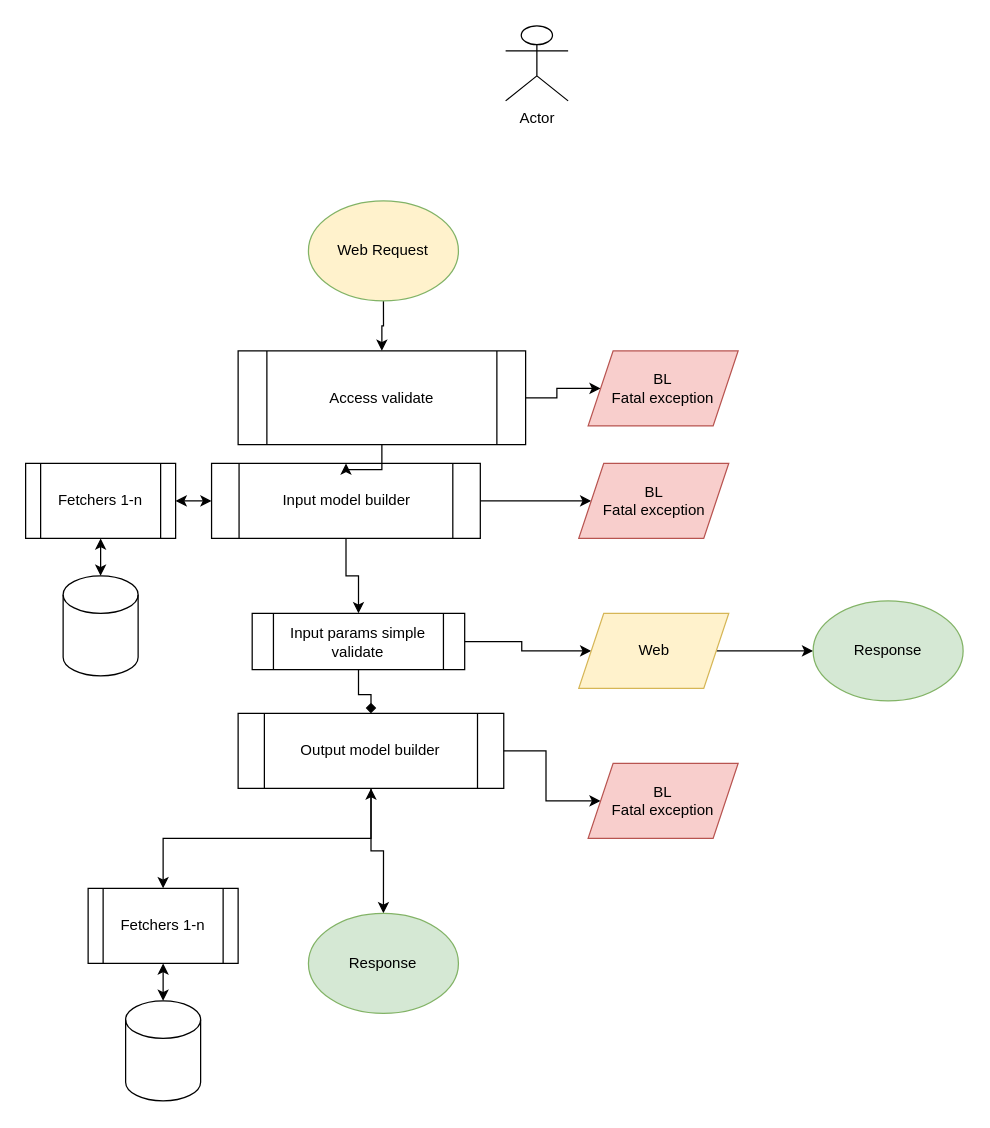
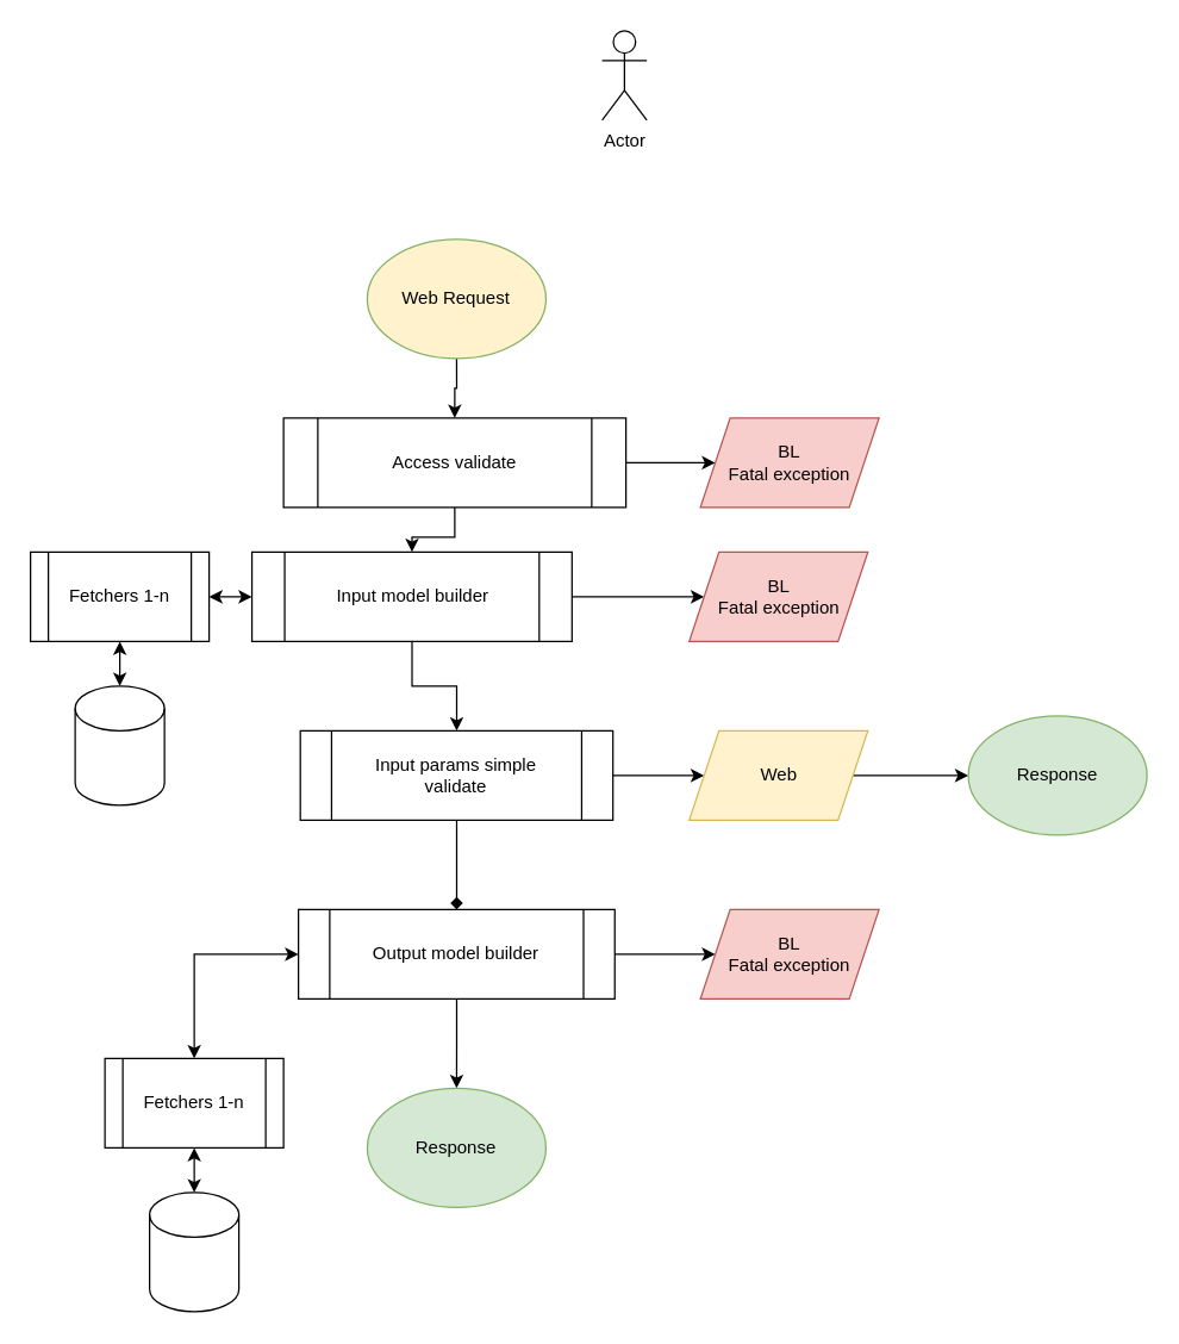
  <mxCell id="0" />
  <mxCell id="1" parent="0" />
  <mxCell id="2" value="" style="edgeStyle=orthogonalEdgeStyle;rounded=0;orthogonalLoop=1;jettySize=auto;html=1;" edge="1" parent="1" source="3" target="15"><mxGeometry relative="1" as="geometry" /></mxCell>
  <mxCell id="3" value="Web Request" style="ellipse;whiteSpace=wrap;html=1;fillColor=#fff2cc;strokeColor=#82b366;" vertex="1" parent="1"><mxGeometry x="246.25" y="160" width="120" height="80" as="geometry" /></mxCell>
  <mxCell id="4" value="" style="shape=cylinder3;whiteSpace=wrap;html=1;boundedLbl=1;backgroundOutline=1;size=15;" vertex="1" parent="1"><mxGeometry x="50" y="460" width="60" height="80" as="geometry" /></mxCell>
  <mxCell id="5" value="" style="edgeStyle=orthogonalEdgeStyle;rounded=0;orthogonalLoop=1;jettySize=auto;html=1;" edge="1" parent="1" source="7" target="18"><mxGeometry relative="1" as="geometry" /></mxCell>
  <mxCell id="6" value="" style="edgeStyle=orthogonalEdgeStyle;rounded=0;orthogonalLoop=1;jettySize=auto;html=1;startArrow=none;startFill=0;endArrow=diamond;" edge="1" parent="1" source="7" target="24"><mxGeometry relative="1" as="geometry" /></mxCell>
- <mxCell id="7" value="Input params simple &lt;br&gt;validate" style="shape=process;whiteSpace=wrap;html=1;backgroundOutline=1;" vertex="1" parent="1"><mxGeometry x="201.25" y="490" width="170" height="45" as="geometry" /></mxCell>
+ <mxCell id="7" value="Input params simple &lt;br&gt;validate" style="shape=process;whiteSpace=wrap;html=1;backgroundOutline=1;" vertex="1" parent="1"><mxGeometry x="201.25" y="490" width="210" height="60" as="geometry" /></mxCell>
  <mxCell id="8" value="" style="edgeStyle=orthogonalEdgeStyle;rounded=0;orthogonalLoop=1;jettySize=auto;html=1;" edge="1" parent="1" source="11" target="19"><mxGeometry relative="1" as="geometry" /></mxCell>
  <mxCell id="9" value="" style="edgeStyle=orthogonalEdgeStyle;rounded=0;orthogonalLoop=1;jettySize=auto;html=1;startArrow=classic;startFill=1;" edge="1" parent="1" source="11" target="21"><mxGeometry relative="1" as="geometry" /></mxCell>
  <mxCell id="10" value="" style="edgeStyle=orthogonalEdgeStyle;rounded=0;orthogonalLoop=1;jettySize=auto;html=1;startArrow=none;startFill=0;" edge="1" parent="1" source="11" target="7"><mxGeometry relative="1" as="geometry" /></mxCell>
  <mxCell id="11" value="Input model builder" style="shape=process;whiteSpace=wrap;html=1;backgroundOutline=1;" vertex="1" parent="1"><mxGeometry x="168.75" y="370" width="215" height="60" as="geometry" /></mxCell>
- <mxCell id="12" value="Actor" style="shape=umlActor;verticalLabelPosition=bottom;verticalAlign=top;html=1;outlineConnect=0;" vertex="1" parent="1"><mxGeometry x="404" y="20" width="50" height="60" as="geometry" /></mxCell>
+ <mxCell id="12" value="Actor" style="shape=umlActor;verticalLabelPosition=bottom;verticalAlign=top;html=1;outlineConnect=0;" vertex="1" parent="1"><mxGeometry x="404" y="20" width="30" height="60" as="geometry" /></mxCell>
  <mxCell id="13" value="" style="edgeStyle=orthogonalEdgeStyle;rounded=0;orthogonalLoop=1;jettySize=auto;html=1;" edge="1" parent="1" source="15" target="16"><mxGeometry relative="1" as="geometry" /></mxCell>
  <mxCell id="14" value="" style="edgeStyle=orthogonalEdgeStyle;rounded=0;orthogonalLoop=1;jettySize=auto;html=1;startArrow=none;startFill=0;" edge="1" parent="1" source="15" target="11"><mxGeometry relative="1" as="geometry" /></mxCell>
- <mxCell id="15" value="Access validate" style="shape=process;whiteSpace=wrap;html=1;backgroundOutline=1;" vertex="1" parent="1"><mxGeometry x="190" y="280" width="230" height="75" as="geometry" /></mxCell>
+ <mxCell id="15" value="Access validate" style="shape=process;whiteSpace=wrap;html=1;backgroundOutline=1;" vertex="1" parent="1"><mxGeometry x="190" y="280" width="230" height="60" as="geometry" /></mxCell>
  <mxCell id="16" value="BL &lt;br&gt;Fatal exception" style="shape=parallelogram;perimeter=parallelogramPerimeter;whiteSpace=wrap;html=1;fixedSize=1;fillColor=#f8cecc;strokeColor=#b85450;" vertex="1" parent="1"><mxGeometry x="470" y="280" width="120" height="60" as="geometry" /></mxCell>
  <mxCell id="17" value="" style="edgeStyle=orthogonalEdgeStyle;rounded=0;orthogonalLoop=1;jettySize=auto;html=1;startArrow=none;startFill=0;" edge="1" parent="1" source="18" target="31"><mxGeometry relative="1" as="geometry" /></mxCell>
  <mxCell id="18" value="Web" style="shape=parallelogram;perimeter=parallelogramPerimeter;whiteSpace=wrap;html=1;fixedSize=1;fillColor=#fff2cc;strokeColor=#d6b656;" vertex="1" parent="1"><mxGeometry x="462.5" y="490" width="120" height="60" as="geometry" /></mxCell>
  <mxCell id="19" value="BL &lt;br&gt;Fatal exception" style="shape=parallelogram;perimeter=parallelogramPerimeter;whiteSpace=wrap;html=1;fixedSize=1;fillColor=#f8cecc;strokeColor=#b85450;" vertex="1" parent="1"><mxGeometry x="462.5" y="370" width="120" height="60" as="geometry" /></mxCell>
  <mxCell id="20" value="" style="edgeStyle=orthogonalEdgeStyle;rounded=0;orthogonalLoop=1;jettySize=auto;html=1;startFill=1;startArrow=classic;" edge="1" parent="1" source="21" target="4"><mxGeometry relative="1" as="geometry" /></mxCell>
  <mxCell id="21" value="Fetchers 1-n" style="shape=process;whiteSpace=wrap;html=1;backgroundOutline=1;" vertex="1" parent="1"><mxGeometry x="20" y="370" width="120" height="60" as="geometry" /></mxCell>
  <mxCell id="22" value="" style="edgeStyle=orthogonalEdgeStyle;rounded=0;orthogonalLoop=1;jettySize=auto;html=1;startArrow=classic;startFill=1;" edge="1" parent="1" source="24" target="27"><mxGeometry relative="1" as="geometry" /></mxCell>
  <mxCell id="23" value="" style="edgeStyle=orthogonalEdgeStyle;rounded=0;orthogonalLoop=1;jettySize=auto;html=1;startArrow=none;startFill=0;" edge="1" parent="1" source="24" target="30"><mxGeometry relative="1" as="geometry" /></mxCell>
- <mxCell id="24" value="Output model builder" style="shape=process;whiteSpace=wrap;html=1;backgroundOutline=1;" vertex="1" parent="1"><mxGeometry x="190" y="570" width="212.5" height="60" as="geometry" /></mxCell>
+ <mxCell id="24" value="Output model builder" style="shape=process;whiteSpace=wrap;html=1;backgroundOutline=1;" vertex="1" parent="1"><mxGeometry x="200" y="610" width="212.5" height="60" as="geometry" /></mxCell>
  <mxCell id="25" value="" style="shape=cylinder3;whiteSpace=wrap;html=1;boundedLbl=1;backgroundOutline=1;size=15;" vertex="1" parent="1"><mxGeometry x="100" y="800" width="60" height="80" as="geometry" /></mxCell>
  <mxCell id="26" value="" style="edgeStyle=orthogonalEdgeStyle;rounded=0;orthogonalLoop=1;jettySize=auto;html=1;startFill=1;startArrow=classic;" edge="1" target="25" parent="1" source="27"><mxGeometry relative="1" as="geometry"><mxPoint x="230" y="760" as="sourcePoint" /></mxGeometry></mxCell>
  <mxCell id="27" value="Fetchers 1-n" style="shape=process;whiteSpace=wrap;html=1;backgroundOutline=1;" vertex="1" parent="1"><mxGeometry x="70" y="710" width="120" height="60" as="geometry" /></mxCell>
  <mxCell id="28" value="" style="edgeStyle=orthogonalEdgeStyle;rounded=0;orthogonalLoop=1;jettySize=auto;html=1;exitX=1;exitY=0.5;exitDx=0;exitDy=0;" edge="1" target="29" parent="1" source="24"><mxGeometry relative="1" as="geometry"><mxPoint x="430" y="640" as="sourcePoint" /></mxGeometry></mxCell>
  <mxCell id="29" value="BL &lt;br&gt;Fatal exception" style="shape=parallelogram;perimeter=parallelogramPerimeter;whiteSpace=wrap;html=1;fixedSize=1;fillColor=#f8cecc;strokeColor=#b85450;" vertex="1" parent="1"><mxGeometry x="470" y="610" width="120" height="60" as="geometry" /></mxCell>
  <mxCell id="30" value="Response" style="ellipse;whiteSpace=wrap;html=1;fillColor=#d5e8d4;strokeColor=#82b366;" vertex="1" parent="1"><mxGeometry x="246.25" y="730" width="120" height="80" as="geometry" /></mxCell>
  <mxCell id="31" value="Response" style="ellipse;whiteSpace=wrap;html=1;fillColor=#d5e8d4;strokeColor=#82b366;" vertex="1" parent="1"><mxGeometry x="650" y="480" width="120" height="80" as="geometry" /></mxCell>
